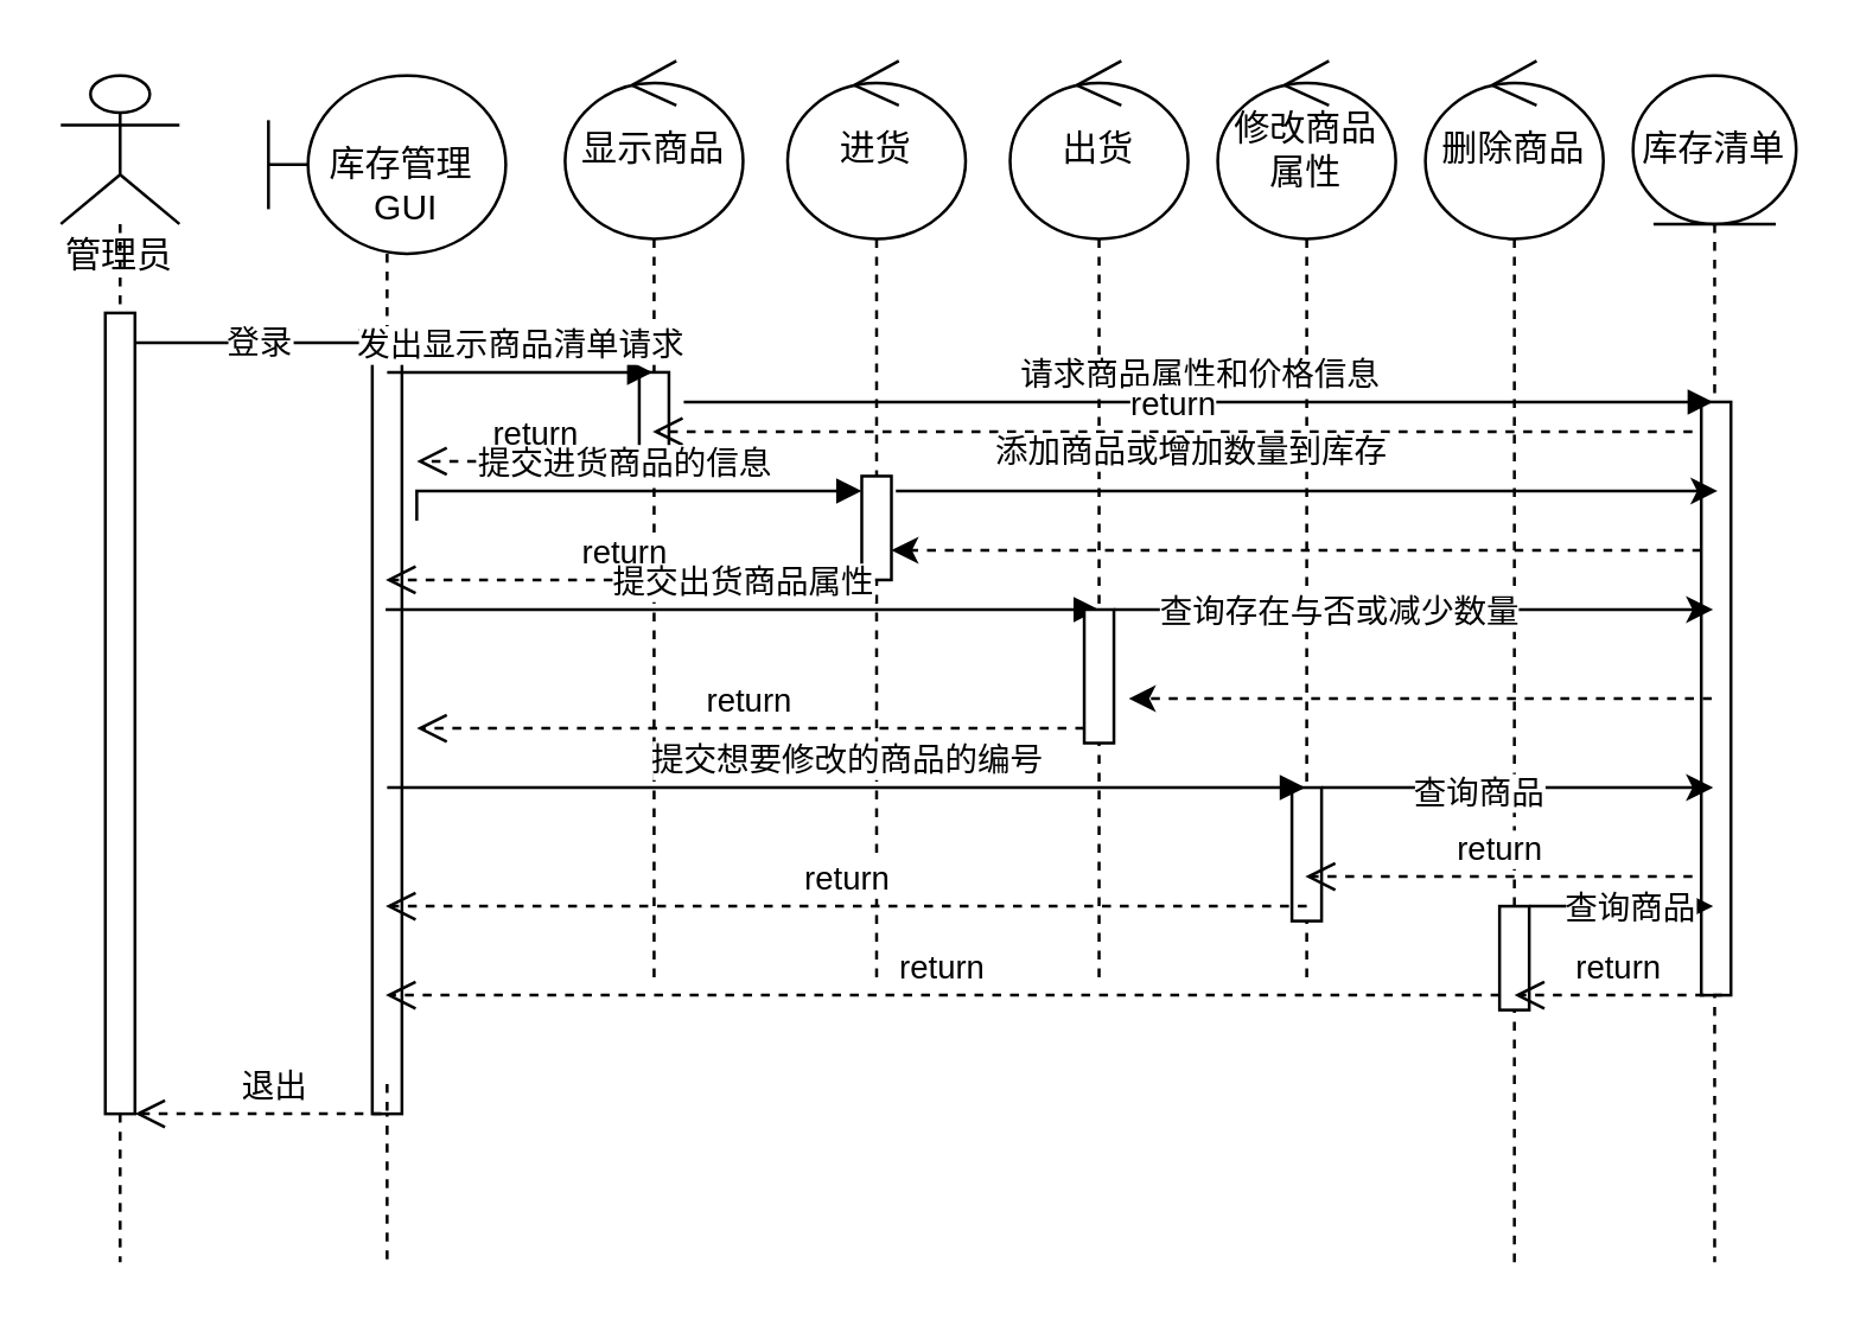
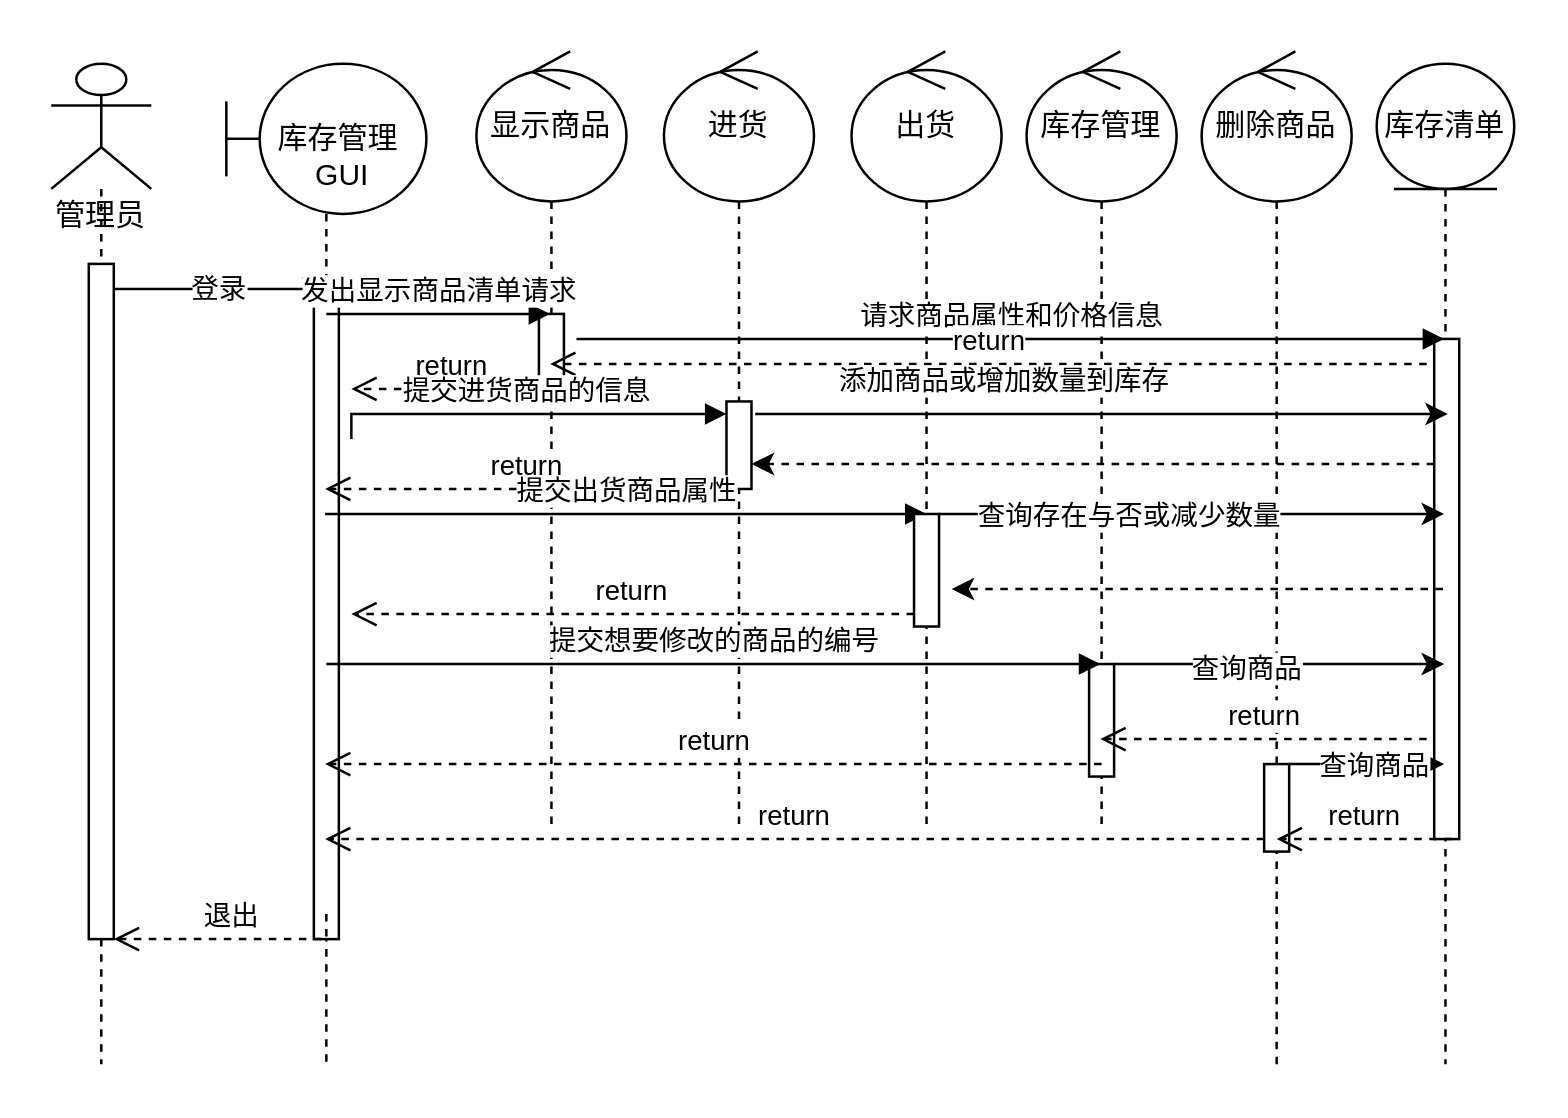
  <mxCell id="0" />
  <mxCell id="1" parent="0" />
  <mxCell id="2" value="&lt;div&gt;&lt;br&gt;&lt;/div&gt;&lt;div&gt;&lt;br&gt;&lt;/div&gt;&lt;div&gt;&lt;br&gt;&lt;/div&gt;&lt;div&gt;&lt;br&gt;&lt;/div&gt;&lt;div&gt;&lt;br&gt;&lt;/div&gt;&lt;div&gt;管理员&lt;/div&gt;" style="shape=umlLifeline;perimeter=lifelinePerimeter;whiteSpace=wrap;html=1;container=1;dropTarget=0;collapsible=0;recursiveResize=0;outlineConnect=0;portConstraint=eastwest;newEdgeStyle={&quot;edgeStyle&quot;:&quot;elbowEdgeStyle&quot;,&quot;elbow&quot;:&quot;vertical&quot;,&quot;curved&quot;:0,&quot;rounded&quot;:0};participant=umlActor;size=50;" vertex="1" parent="1"><mxGeometry x="20" y="25" width="40" height="400" as="geometry" /></mxCell>
  <mxCell id="3" value="" style="html=1;points=[];perimeter=orthogonalPerimeter;outlineConnect=0;targetShapes=umlLifeline;portConstraint=eastwest;newEdgeStyle={&quot;edgeStyle&quot;:&quot;elbowEdgeStyle&quot;,&quot;elbow&quot;:&quot;vertical&quot;,&quot;curved&quot;:0,&quot;rounded&quot;:0};" vertex="1" parent="2"><mxGeometry x="15" y="80" width="10" height="270" as="geometry" /></mxCell>
  <mxCell id="4" value="&lt;div&gt;&lt;br&gt;&lt;/div&gt;&lt;div&gt;&lt;br&gt;&lt;/div&gt;&lt;div&gt;&amp;nbsp;&amp;nbsp; 库存管理&lt;/div&gt;&lt;div&gt;&amp;nbsp;&amp;nbsp;&amp;nbsp; GUI&lt;/div&gt;&lt;div&gt;&lt;br&gt;&lt;/div&gt;" style="shape=umlLifeline;perimeter=lifelinePerimeter;whiteSpace=wrap;html=1;container=1;dropTarget=0;collapsible=0;recursiveResize=0;outlineConnect=0;portConstraint=eastwest;newEdgeStyle={&quot;edgeStyle&quot;:&quot;elbowEdgeStyle&quot;,&quot;elbow&quot;:&quot;vertical&quot;,&quot;curved&quot;:0,&quot;rounded&quot;:0};participant=umlBoundary;size=60;" vertex="1" parent="1"><mxGeometry x="90" y="25" width="80" height="400" as="geometry" /></mxCell>
  <mxCell id="5" value="" style="html=1;points=[];perimeter=orthogonalPerimeter;outlineConnect=0;targetShapes=umlLifeline;portConstraint=eastwest;newEdgeStyle={&quot;edgeStyle&quot;:&quot;elbowEdgeStyle&quot;,&quot;elbow&quot;:&quot;vertical&quot;,&quot;curved&quot;:0,&quot;rounded&quot;:0};" vertex="1" parent="4"><mxGeometry x="35" y="90" width="10" height="260" as="geometry" /></mxCell>
  <mxCell id="6" value="库存清单" style="shape=umlLifeline;perimeter=lifelinePerimeter;whiteSpace=wrap;html=1;container=1;dropTarget=0;collapsible=0;recursiveResize=0;outlineConnect=0;portConstraint=eastwest;newEdgeStyle={&quot;edgeStyle&quot;:&quot;elbowEdgeStyle&quot;,&quot;elbow&quot;:&quot;vertical&quot;,&quot;curved&quot;:0,&quot;rounded&quot;:0};participant=umlEntity;size=50;" vertex="1" parent="1"><mxGeometry x="550" y="25" width="55" height="400" as="geometry" /></mxCell>
  <mxCell id="7" value="" style="html=1;points=[];perimeter=orthogonalPerimeter;outlineConnect=0;targetShapes=umlLifeline;portConstraint=eastwest;newEdgeStyle={&quot;edgeStyle&quot;:&quot;elbowEdgeStyle&quot;,&quot;elbow&quot;:&quot;vertical&quot;,&quot;curved&quot;:0,&quot;rounded&quot;:0};" vertex="1" parent="6"><mxGeometry x="23" y="110" width="10" height="200" as="geometry" /></mxCell>
  <mxCell id="8" value="显示商品" style="shape=umlLifeline;perimeter=lifelinePerimeter;whiteSpace=wrap;html=1;container=1;dropTarget=0;collapsible=0;recursiveResize=0;outlineConnect=0;portConstraint=eastwest;newEdgeStyle={&quot;edgeStyle&quot;:&quot;elbowEdgeStyle&quot;,&quot;elbow&quot;:&quot;vertical&quot;,&quot;curved&quot;:0,&quot;rounded&quot;:0};participant=umlControl;size=60;" vertex="1" parent="1"><mxGeometry x="190" y="20" width="60" height="310" as="geometry" /></mxCell>
  <mxCell id="9" value="" style="html=1;points=[];perimeter=orthogonalPerimeter;outlineConnect=0;targetShapes=umlLifeline;portConstraint=eastwest;newEdgeStyle={&quot;edgeStyle&quot;:&quot;elbowEdgeStyle&quot;,&quot;elbow&quot;:&quot;vertical&quot;,&quot;curved&quot;:0,&quot;rounded&quot;:0};" vertex="1" parent="8"><mxGeometry x="25" y="105" width="10" height="35" as="geometry" /></mxCell>
  <mxCell id="10" value="进货" style="shape=umlLifeline;perimeter=lifelinePerimeter;whiteSpace=wrap;html=1;container=1;dropTarget=0;collapsible=0;recursiveResize=0;outlineConnect=0;portConstraint=eastwest;newEdgeStyle={&quot;edgeStyle&quot;:&quot;elbowEdgeStyle&quot;,&quot;elbow&quot;:&quot;vertical&quot;,&quot;curved&quot;:0,&quot;rounded&quot;:0};participant=umlControl;size=60;" vertex="1" parent="1"><mxGeometry x="265" y="20" width="60" height="310" as="geometry" /></mxCell>
  <mxCell id="11" value="" style="html=1;points=[];perimeter=orthogonalPerimeter;outlineConnect=0;targetShapes=umlLifeline;portConstraint=eastwest;newEdgeStyle={&quot;edgeStyle&quot;:&quot;elbowEdgeStyle&quot;,&quot;elbow&quot;:&quot;vertical&quot;,&quot;curved&quot;:0,&quot;rounded&quot;:0};" vertex="1" parent="10"><mxGeometry x="25" y="140" width="10" height="35" as="geometry" /></mxCell>
  <mxCell id="12" value="出货" style="shape=umlLifeline;perimeter=lifelinePerimeter;whiteSpace=wrap;html=1;container=1;dropTarget=0;collapsible=0;recursiveResize=0;outlineConnect=0;portConstraint=eastwest;newEdgeStyle={&quot;edgeStyle&quot;:&quot;elbowEdgeStyle&quot;,&quot;elbow&quot;:&quot;vertical&quot;,&quot;curved&quot;:0,&quot;rounded&quot;:0};participant=umlControl;size=60;" vertex="1" parent="1"><mxGeometry x="340" y="20" width="60" height="310" as="geometry" /></mxCell>
- <mxCell id="13" value="修改商品属性" style="shape=umlLifeline;perimeter=lifelinePerimeter;whiteSpace=wrap;html=1;container=1;dropTarget=0;collapsible=0;recursiveResize=0;outlineConnect=0;portConstraint=eastwest;newEdgeStyle={&quot;edgeStyle&quot;:&quot;elbowEdgeStyle&quot;,&quot;elbow&quot;:&quot;vertical&quot;,&quot;curved&quot;:0,&quot;rounded&quot;:0};participant=umlControl;size=60;" vertex="1" parent="1"><mxGeometry x="410" y="20" width="60" height="310" as="geometry" /></mxCell>
+ <mxCell id="13" value="库存管理" style="shape=umlLifeline;perimeter=lifelinePerimeter;whiteSpace=wrap;html=1;container=1;dropTarget=0;collapsible=0;recursiveResize=0;outlineConnect=0;portConstraint=eastwest;newEdgeStyle={&quot;edgeStyle&quot;:&quot;elbowEdgeStyle&quot;,&quot;elbow&quot;:&quot;vertical&quot;,&quot;curved&quot;:0,&quot;rounded&quot;:0};participant=umlControl;size=60;" vertex="1" parent="1"><mxGeometry x="410" y="20" width="60" height="310" as="geometry" /></mxCell>
  <mxCell id="14" value="" style="html=1;points=[];perimeter=orthogonalPerimeter;outlineConnect=0;targetShapes=umlLifeline;portConstraint=eastwest;newEdgeStyle={&quot;edgeStyle&quot;:&quot;elbowEdgeStyle&quot;,&quot;elbow&quot;:&quot;vertical&quot;,&quot;curved&quot;:0,&quot;rounded&quot;:0};" vertex="1" parent="13"><mxGeometry x="25" y="245" width="10" height="45" as="geometry" /></mxCell>
  <mxCell id="15" value="删除商品" style="shape=umlLifeline;perimeter=lifelinePerimeter;whiteSpace=wrap;html=1;container=1;dropTarget=0;collapsible=0;recursiveResize=0;outlineConnect=0;portConstraint=eastwest;newEdgeStyle={&quot;edgeStyle&quot;:&quot;elbowEdgeStyle&quot;,&quot;elbow&quot;:&quot;vertical&quot;,&quot;curved&quot;:0,&quot;rounded&quot;:0};participant=umlControl;size=60;" vertex="1" parent="1"><mxGeometry x="480" y="20" width="60" height="405" as="geometry" /></mxCell>
  <mxCell id="16" value="登录" style="edgeStyle=elbowEdgeStyle;rounded=0;orthogonalLoop=1;jettySize=auto;html=1;elbow=vertical;curved=0;" edge="1" parent="1" source="3" target="4"><mxGeometry relative="1" as="geometry"><mxPoint x="40" y="195" as="sourcePoint" /><Array as="points"><mxPoint x="70" y="115" /><mxPoint x="90" y="115" /><mxPoint x="110" y="165" /><mxPoint x="80" y="115" /><mxPoint x="60" y="145" /></Array></mxGeometry></mxCell>
  <mxCell id="17" value="发出显示商品清单请求" style="html=1;verticalAlign=bottom;endArrow=block;edgeStyle=elbowEdgeStyle;elbow=vertical;curved=0;rounded=0;" edge="1" parent="1" target="8"><mxGeometry width="80" relative="1" as="geometry"><mxPoint x="130" y="125" as="sourcePoint" /><mxPoint x="210" y="125" as="targetPoint" /></mxGeometry></mxCell>
  <mxCell id="18" value="请求商品属性和价格信息" style="html=1;verticalAlign=bottom;endArrow=block;edgeStyle=elbowEdgeStyle;elbow=vertical;curved=0;rounded=0;" edge="1" parent="1" target="6"><mxGeometry x="0.003" width="80" relative="1" as="geometry"><mxPoint x="230" y="135" as="sourcePoint" /><mxPoint x="310" y="135" as="targetPoint" /><mxPoint as="offset" /></mxGeometry></mxCell>
  <mxCell id="19" value="return" style="html=1;verticalAlign=bottom;endArrow=open;dashed=1;endSize=8;edgeStyle=elbowEdgeStyle;elbow=vertical;curved=0;rounded=0;" edge="1" parent="1" target="8"><mxGeometry relative="1" as="geometry"><mxPoint x="570" y="145" as="sourcePoint" /><mxPoint x="490" y="145" as="targetPoint" /></mxGeometry></mxCell>
  <mxCell id="20" value="return" style="html=1;verticalAlign=bottom;endArrow=open;dashed=1;endSize=8;edgeStyle=elbowEdgeStyle;elbow=vertical;curved=0;rounded=0;" edge="1" parent="1"><mxGeometry relative="1" as="geometry"><mxPoint x="220" y="155" as="sourcePoint" /><mxPoint x="140" y="155" as="targetPoint" /></mxGeometry></mxCell>
  <mxCell id="21" style="edgeStyle=elbowEdgeStyle;rounded=0;orthogonalLoop=1;jettySize=auto;html=1;elbow=vertical;curved=0;" edge="1" parent="1" source="37" target="6"><mxGeometry relative="1" as="geometry"><Array as="points"><mxPoint x="520" y="305" /></Array></mxGeometry></mxCell>
  <mxCell id="22" value="查询商品" style="edgeLabel;html=1;align=center;verticalAlign=middle;resizable=0;points=[];" vertex="1" connectable="0" parent="21"><mxGeometry x="0.065" relative="1" as="geometry"><mxPoint as="offset" /></mxGeometry></mxCell>
  <mxCell id="23" style="edgeStyle=elbowEdgeStyle;rounded=0;orthogonalLoop=1;jettySize=auto;html=1;elbow=vertical;curved=0;" edge="1" parent="1" source="14" target="6"><mxGeometry relative="1" as="geometry"><Array as="points"><mxPoint x="540" y="265" /></Array></mxGeometry></mxCell>
  <mxCell id="24" value="查询商品" style="edgeLabel;html=1;align=center;verticalAlign=middle;resizable=0;points=[];" vertex="1" connectable="0" parent="23"><mxGeometry x="-0.212" y="-1" relative="1" as="geometry"><mxPoint as="offset" /></mxGeometry></mxCell>
  <mxCell id="25" style="edgeStyle=elbowEdgeStyle;rounded=0;orthogonalLoop=1;jettySize=auto;html=1;elbow=vertical;curved=0;" edge="1" parent="1" source="35" target="6"><mxGeometry relative="1" as="geometry"><Array as="points"><mxPoint x="470" y="205" /></Array></mxGeometry></mxCell>
  <mxCell id="26" style="edgeStyle=elbowEdgeStyle;rounded=0;orthogonalLoop=1;jettySize=auto;html=1;elbow=vertical;curved=0;" edge="1" parent="1"><mxGeometry relative="1" as="geometry"><mxPoint x="301.5" y="165" as="sourcePoint" /><mxPoint x="578.5" y="165" as="targetPoint" /><Array as="points"><mxPoint x="361.5" y="165" /><mxPoint x="331.5" y="175" /></Array></mxGeometry></mxCell>
  <mxCell id="27" value="添加商品或增加数量到库存" style="edgeLabel;html=1;align=center;verticalAlign=middle;resizable=0;points=[];" vertex="1" connectable="0" parent="26"><mxGeometry x="-0.278" relative="1" as="geometry"><mxPoint x="-1" y="-14" as="offset" /></mxGeometry></mxCell>
  <mxCell id="28" value="查询存在与否或减少数量" style="edgeLabel;html=1;align=center;verticalAlign=middle;resizable=0;points=[];" vertex="1" connectable="0" parent="1"><mxGeometry x="450" y="205" as="geometry" /></mxCell>
  <mxCell id="29" style="edgeStyle=elbowEdgeStyle;rounded=0;orthogonalLoop=1;jettySize=auto;html=1;elbow=vertical;curved=0;dashed=1;" edge="1" parent="1"><mxGeometry relative="1" as="geometry"><mxPoint x="576.5" y="235" as="sourcePoint" /><mxPoint x="380" y="235" as="targetPoint" /></mxGeometry></mxCell>
  <mxCell id="30" value="return" style="html=1;verticalAlign=bottom;endArrow=open;dashed=1;endSize=8;edgeStyle=elbowEdgeStyle;elbow=vertical;curved=0;rounded=0;" edge="1" parent="1" source="37" target="4"><mxGeometry relative="1" as="geometry"><mxPoint x="500" y="315" as="sourcePoint" /><mxPoint x="420" y="315" as="targetPoint" /><Array as="points"><mxPoint x="390" y="335" /></Array></mxGeometry></mxCell>
  <mxCell id="31" value="return" style="html=1;verticalAlign=bottom;endArrow=open;dashed=1;endSize=8;edgeStyle=elbowEdgeStyle;elbow=vertical;curved=0;rounded=0;" edge="1" parent="1" target="4"><mxGeometry relative="1" as="geometry"><mxPoint x="290" y="195" as="sourcePoint" /><mxPoint x="210" y="195" as="targetPoint" /></mxGeometry></mxCell>
  <mxCell id="32" value="return" style="html=1;verticalAlign=bottom;endArrow=open;dashed=1;endSize=8;edgeStyle=elbowEdgeStyle;elbow=vertical;curved=0;rounded=0;" edge="1" parent="1" source="35"><mxGeometry relative="1" as="geometry"><mxPoint x="290" y="224.5" as="sourcePoint" /><mxPoint x="140" y="245" as="targetPoint" /><Array as="points"><mxPoint x="330" y="245" /></Array></mxGeometry></mxCell>
  <mxCell id="33" value="提交进货商品的信息" style="html=1;verticalAlign=bottom;endArrow=block;edgeStyle=elbowEdgeStyle;elbow=vertical;curved=0;rounded=0;" edge="1" parent="1" target="11"><mxGeometry width="80" relative="1" as="geometry"><mxPoint x="140" y="175" as="sourcePoint" /><mxPoint x="220" y="175" as="targetPoint" /><Array as="points"><mxPoint x="220" y="165" /></Array></mxGeometry></mxCell>
  <mxCell id="34" value="提交出货商品属性" style="html=1;verticalAlign=bottom;endArrow=block;edgeStyle=elbowEdgeStyle;elbow=vertical;curved=0;rounded=0;" edge="1" parent="1" source="4"><mxGeometry width="80" relative="1" as="geometry"><mxPoint x="290" y="205" as="sourcePoint" /><mxPoint x="370" y="205" as="targetPoint" /><Array as="points" /></mxGeometry></mxCell>
  <mxCell id="35" value="" style="html=1;points=[];perimeter=orthogonalPerimeter;outlineConnect=0;targetShapes=umlLifeline;portConstraint=eastwest;newEdgeStyle={&quot;edgeStyle&quot;:&quot;elbowEdgeStyle&quot;,&quot;elbow&quot;:&quot;vertical&quot;,&quot;curved&quot;:0,&quot;rounded&quot;:0};" vertex="1" parent="1"><mxGeometry x="365" y="205" width="10" height="45" as="geometry" /></mxCell>
  <mxCell id="36" value="提交想要修改的商品的编号" style="html=1;verticalAlign=bottom;endArrow=block;edgeStyle=elbowEdgeStyle;elbow=vertical;curved=0;rounded=0;" edge="1" parent="1" target="13"><mxGeometry width="80" relative="1" as="geometry"><mxPoint x="130" y="265" as="sourcePoint" /><mxPoint x="210" y="265" as="targetPoint" /></mxGeometry></mxCell>
  <mxCell id="37" value="" style="html=1;points=[];perimeter=orthogonalPerimeter;outlineConnect=0;targetShapes=umlLifeline;portConstraint=eastwest;newEdgeStyle={&quot;edgeStyle&quot;:&quot;elbowEdgeStyle&quot;,&quot;elbow&quot;:&quot;vertical&quot;,&quot;curved&quot;:0,&quot;rounded&quot;:0};" vertex="1" parent="1"><mxGeometry x="505" y="305" width="10" height="35" as="geometry" /></mxCell>
  <mxCell id="38" value="return" style="html=1;verticalAlign=bottom;endArrow=open;dashed=1;endSize=8;edgeStyle=elbowEdgeStyle;elbow=vertical;curved=0;rounded=0;" edge="1" parent="1"><mxGeometry relative="1" as="geometry"><mxPoint x="580" y="335" as="sourcePoint" /><mxPoint x="510" y="335" as="targetPoint" /></mxGeometry></mxCell>
  <mxCell id="39" value="return" style="html=1;verticalAlign=bottom;endArrow=open;dashed=1;endSize=8;edgeStyle=elbowEdgeStyle;elbow=vertical;curved=0;rounded=0;" edge="1" parent="1" target="13"><mxGeometry relative="1" as="geometry"><mxPoint x="570" y="295" as="sourcePoint" /><mxPoint x="490" y="295" as="targetPoint" /></mxGeometry></mxCell>
  <mxCell id="40" value="return" style="html=1;verticalAlign=bottom;endArrow=open;dashed=1;endSize=8;edgeStyle=elbowEdgeStyle;elbow=vertical;curved=0;rounded=0;" edge="1" parent="1" target="4"><mxGeometry relative="1" as="geometry"><mxPoint x="440" y="305" as="sourcePoint" /><mxPoint x="360" y="305" as="targetPoint" /></mxGeometry></mxCell>
  <mxCell id="41" value="退出" style="html=1;verticalAlign=bottom;endArrow=open;dashed=1;endSize=8;edgeStyle=elbowEdgeStyle;elbow=vertical;curved=0;rounded=0;" edge="1" parent="1" target="3"><mxGeometry relative="1" as="geometry"><mxPoint x="130" y="365" as="sourcePoint" /><mxPoint x="50" y="365" as="targetPoint" /><Array as="points"><mxPoint x="90" y="375" /></Array><mxPoint as="offset" /></mxGeometry></mxCell>
  <mxCell id="42" style="edgeStyle=elbowEdgeStyle;rounded=0;orthogonalLoop=1;jettySize=auto;html=1;elbow=vertical;curved=0;dashed=1;" edge="1" parent="1" source="7" target="11"><mxGeometry relative="1" as="geometry"><mxPoint x="300" y="195" as="targetPoint" /><Array as="points"><mxPoint x="340" y="185" /></Array></mxGeometry></mxCell>
